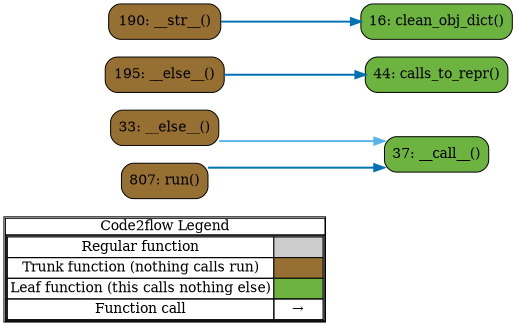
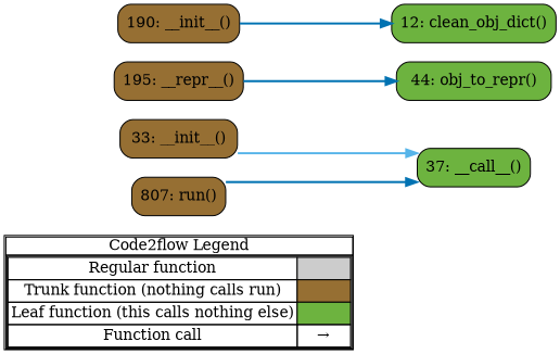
  digraph {
    concentrate=true
    rankdir=LR
    splines=ortho
    node [shape=rect fillcolor="#966F33" style="rounded,filled"]
    edge [color="#0072B2" penwidth=2]
    n1 [label=<         <table cellspacing="0" cellpadding="0" border="1"><tr><td>Code2flow Legend</td></tr><tr><td>         <table cellspacing="0">         <tr><td>Regular function</td><td width="50px" bgcolor='#cccccc'></td></tr>         <tr><td>Trunk function (nothing calls run)</td><td bgcolor='#966F33'></td></tr>         <tr><td>Leaf function (this calls nothing else)</td><td bgcolor='#6db33f'></td></tr>         <tr><td>Function call</td><td><font color='black'>&#8594;</font></td></tr>         </table></td></tr></table>         > margin=0 shape=none fillcolor="" style=""]
    n2 [fillcolor="#6db33f" label="37: __call__()"]
-   n3 [label="33: __else__()"]
-   n4 [label="195: __else__()"]
-   n5 [label="190: __str__()"]
+   n3 [label="33: __init__()"]
+   n4 [label="195: __repr__()"]
+   n5 [label="190: __init__()"]
    n6 [label="807: run()"]
-   n7 [fillcolor="#6db33f" label="16: clean_obj_dict()"]
-   n8 [fillcolor="#6db33f" label="44: calls_to_repr()"]
+   n7 [fillcolor="#6db33f" label="12: clean_obj_dict()"]
+   n8 [fillcolor="#6db33f" label="44: obj_to_repr()"]
    subgraph sub_1 {
      label=legend
      rank=min
      n1
    }
    subgraph sub_2 {
      label="File: _base"
      style=dotted
      subgraph sub_3 {
        label="Class: MyClass"
        style=dotted
        n2
        n3
        n4
        n5
        n6
      }
    }
    subgraph sub_4 {
      label="File: _utils"
      style=dotted
      n7
      n8
    }
    n3 -> n2 [color="#56B4E9"]
    n4 -> n8
    n5 -> n7
    n6 -> n2
  }
